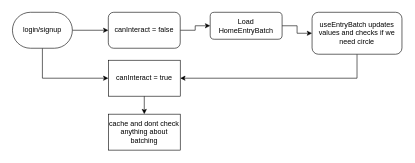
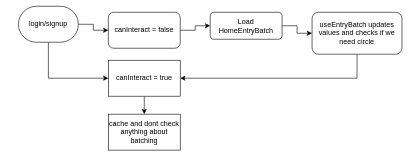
  <mxCell id="0" />
  <mxCell id="1" parent="0" />
  <mxCell id="2" style="edgeStyle=orthogonalEdgeStyle;rounded=0;orthogonalLoop=1;jettySize=auto;html=1;exitX=1;exitY=0.5;exitDx=0;exitDy=0;entryX=0;entryY=0.5;entryDx=0;entryDy=0;" edge="1" parent="1" source="4" target="6"><mxGeometry relative="1" as="geometry" /></mxCell>
  <mxCell id="3" style="edgeStyle=orthogonalEdgeStyle;rounded=0;orthogonalLoop=1;jettySize=auto;html=1;exitX=0.5;exitY=1;exitDx=0;exitDy=0;entryX=0;entryY=0.5;entryDx=0;entryDy=0;" edge="1" parent="1" source="4" target="12"><mxGeometry relative="1" as="geometry" /></mxCell>
- <mxCell id="4" value="login/signup" style="rounded=1;whiteSpace=wrap;html=1;arcSize=50;" vertex="1" parent="1"><mxGeometry x="20" y="20" width="100" height="60" as="geometry" /></mxCell>
+ <mxCell id="4" value="login/signup" style="rounded=1;whiteSpace=wrap;html=1;arcSize=50;" vertex="1" parent="1"><mxGeometry x="30" y="10" width="100" height="60" as="geometry" /></mxCell>
  <mxCell id="5" style="edgeStyle=orthogonalEdgeStyle;rounded=0;orthogonalLoop=1;jettySize=auto;html=1;exitX=1;exitY=0.5;exitDx=0;exitDy=0;" edge="1" parent="1" source="6" target="8"><mxGeometry relative="1" as="geometry" /></mxCell>
  <mxCell id="6" value="canInteract = false" style="rounded=1;whiteSpace=wrap;html=1;" vertex="1" parent="1"><mxGeometry x="180" y="20" width="120" height="60" as="geometry" /></mxCell>
  <mxCell id="7" style="edgeStyle=orthogonalEdgeStyle;rounded=0;orthogonalLoop=1;jettySize=auto;html=1;exitX=1;exitY=0.5;exitDx=0;exitDy=0;entryX=0;entryY=0.5;entryDx=0;entryDy=0;" edge="1" parent="1" source="8" target="10"><mxGeometry relative="1" as="geometry" /></mxCell>
  <mxCell id="8" value="Load HomeEntryBatch" style="rounded=1;whiteSpace=wrap;html=1;" vertex="1" parent="1"><mxGeometry x="350" y="20" width="120" height="45" as="geometry" /></mxCell>
  <mxCell id="9" style="edgeStyle=orthogonalEdgeStyle;rounded=0;orthogonalLoop=1;jettySize=auto;html=1;exitX=0.5;exitY=1;exitDx=0;exitDy=0;entryX=1;entryY=0.5;entryDx=0;entryDy=0;" edge="1" parent="1" source="10" target="12"><mxGeometry relative="1" as="geometry"><mxPoint x="520" y="210" as="targetPoint" /></mxGeometry></mxCell>
  <mxCell id="10" value="useEntryBatch updates values and checks if we need circle" style="rounded=1;whiteSpace=wrap;html=1;" vertex="1" parent="1"><mxGeometry x="520" y="20" width="150" height="70" as="geometry" /></mxCell>
  <mxCell id="11" style="edgeStyle=orthogonalEdgeStyle;rounded=0;orthogonalLoop=1;jettySize=auto;html=1;exitX=0.5;exitY=1;exitDx=0;exitDy=0;entryX=0.5;entryY=0;entryDx=0;entryDy=0;" edge="1" parent="1" source="12" target="13"><mxGeometry relative="1" as="geometry" /></mxCell>
  <mxCell id="12" value="canInteract = true" style="whiteSpace=wrap;html=1;rounded=0;" vertex="1" parent="1"><mxGeometry x="180" y="100" width="120" height="60" as="geometry" /></mxCell>
  <mxCell id="13" value="cache and dont check anything about batching" style="rounded=0;whiteSpace=wrap;html=1;" vertex="1" parent="1"><mxGeometry x="180" y="190" width="120" height="60" as="geometry" /></mxCell>
